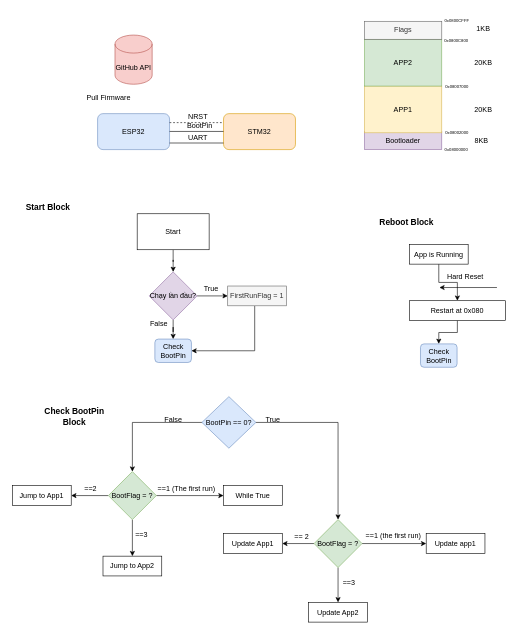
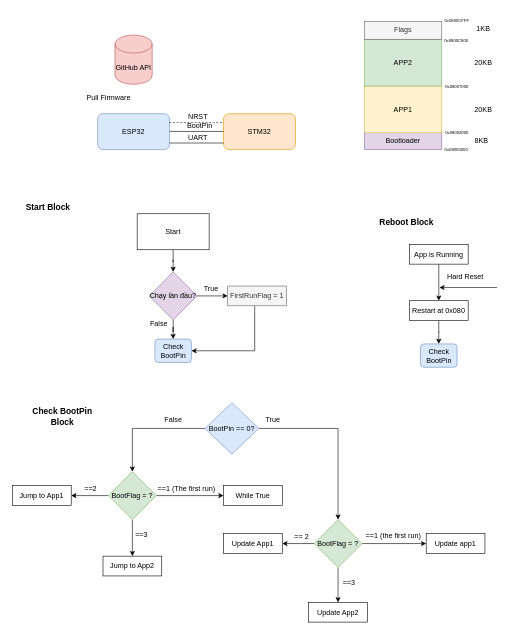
  <mxCell id="0" />
  <mxCell id="1" parent="0" />
  <mxCell id="2" value="ESP32" style="rounded=1;whiteSpace=wrap;html=1;fillColor=#dae8fc;strokeColor=#6c8ebf;" vertex="1" parent="1"><mxGeometry x="162" y="189" width="120" height="60" as="geometry" /></mxCell>
  <mxCell id="3" value="STM32" style="rounded=1;whiteSpace=wrap;html=1;fillColor=#ffe6cc;strokeColor=#d79b00;" vertex="1" parent="1"><mxGeometry x="372" y="189" width="120" height="60" as="geometry" /></mxCell>
  <mxCell id="4" value="" style="endArrow=none;html=1;rounded=0;exitX=1;exitY=0.25;exitDx=0;exitDy=0;entryX=0;entryY=0.25;entryDx=0;entryDy=0;dashed=1;" edge="1" parent="1" source="2" target="3"><mxGeometry width="50" height="50" relative="1" as="geometry"><mxPoint x="302" y="329" as="sourcePoint" /><mxPoint x="352" y="279" as="targetPoint" /></mxGeometry></mxCell>
  <mxCell id="5" value="" style="endArrow=none;html=1;rounded=0;exitX=1;exitY=0.25;exitDx=0;exitDy=0;entryX=0;entryY=0.25;entryDx=0;entryDy=0;" edge="1" parent="1"><mxGeometry width="50" height="50" relative="1" as="geometry"><mxPoint x="282" y="218.71" as="sourcePoint" /><mxPoint x="372" y="218.71" as="targetPoint" /></mxGeometry></mxCell>
  <mxCell id="6" value="NRST" style="text;html=1;align=center;verticalAlign=middle;resizable=0;points=[];autosize=1;strokeColor=none;fillColor=none;" vertex="1" parent="1"><mxGeometry x="299" y="179" width="60" height="30" as="geometry" /></mxCell>
  <mxCell id="7" value="BootPin" style="text;html=1;align=center;verticalAlign=middle;resizable=0;points=[];autosize=1;strokeColor=none;fillColor=none;" vertex="1" parent="1"><mxGeometry x="297" y="195" width="70" height="30" as="geometry" /></mxCell>
  <mxCell id="8" value="" style="endArrow=none;html=1;rounded=0;exitX=1;exitY=0.25;exitDx=0;exitDy=0;entryX=0;entryY=0.25;entryDx=0;entryDy=0;" edge="1" parent="1"><mxGeometry width="50" height="50" relative="1" as="geometry"><mxPoint x="282" y="238" as="sourcePoint" /><mxPoint x="372" y="238" as="targetPoint" /></mxGeometry></mxCell>
  <mxCell id="9" value="UART" style="text;html=1;align=center;verticalAlign=middle;resizable=0;points=[];autosize=1;strokeColor=none;fillColor=none;" vertex="1" parent="1"><mxGeometry x="304" y="217" width="50" height="26" as="geometry" /></mxCell>
  <mxCell id="10" value="Bootloader" style="rounded=0;whiteSpace=wrap;html=1;fillColor=#e1d5e7;strokeColor=#9673a6;" vertex="1" parent="1"><mxGeometry x="607" y="219" width="129" height="30" as="geometry" /></mxCell>
  <mxCell id="11" value="8KB" style="text;html=1;align=center;verticalAlign=middle;resizable=0;points=[];autosize=1;strokeColor=none;fillColor=none;" vertex="1" parent="1"><mxGeometry x="781" y="221" width="41" height="26" as="geometry" /></mxCell>
  <mxCell id="12" value="APP1" style="rounded=0;whiteSpace=wrap;html=1;fillColor=#fff2cc;strokeColor=#d6b656;" vertex="1" parent="1"><mxGeometry x="607" y="143" width="129" height="78" as="geometry" /></mxCell>
  <mxCell id="13" value="20KB" style="text;html=1;align=center;verticalAlign=middle;resizable=0;points=[];autosize=1;strokeColor=none;fillColor=none;" vertex="1" parent="1"><mxGeometry x="781" y="169" width="47" height="26" as="geometry" /></mxCell>
  <mxCell id="14" value="APP2" style="rounded=0;whiteSpace=wrap;html=1;fillColor=#d5e8d4;strokeColor=#82b366;" vertex="1" parent="1"><mxGeometry x="607" y="65" width="129" height="78" as="geometry" /></mxCell>
  <mxCell id="15" value="20KB" style="text;html=1;align=center;verticalAlign=middle;resizable=0;points=[];autosize=1;strokeColor=none;fillColor=none;" vertex="1" parent="1"><mxGeometry x="781" y="91" width="47" height="26" as="geometry" /></mxCell>
  <mxCell id="16" value="Flags" style="rounded=0;whiteSpace=wrap;html=1;fillColor=#f5f5f5;fontColor=#333333;strokeColor=#666666;" vertex="1" parent="1"><mxGeometry x="607" y="35" width="129" height="30" as="geometry" /></mxCell>
  <mxCell id="17" value="&lt;font style=&quot;font-size: 7px;&quot;&gt;0x08000000&lt;/font&gt;" style="text;html=1;align=center;verticalAlign=middle;resizable=0;points=[];autosize=1;strokeColor=none;fillColor=none;" vertex="1" parent="1"><mxGeometry x="731" y="234" width="57" height="26" as="geometry" /></mxCell>
  <mxCell id="18" value="1KB" style="text;html=1;align=center;verticalAlign=middle;resizable=0;points=[];autosize=1;strokeColor=none;fillColor=none;" vertex="1" parent="1"><mxGeometry x="784" y="35" width="41" height="26" as="geometry" /></mxCell>
  <mxCell id="19" value="&lt;font style=&quot;font-size: 7px;&quot;&gt;0x08002000&lt;/font&gt;" style="text;html=1;align=center;verticalAlign=middle;resizable=0;points=[];autosize=1;strokeColor=none;fillColor=none;" vertex="1" parent="1"><mxGeometry x="732" y="206" width="57" height="26" as="geometry" /></mxCell>
  <mxCell id="20" value="&lt;font style=&quot;font-size: 7px;&quot;&gt;0x08007000&lt;/font&gt;" style="text;html=1;align=center;verticalAlign=middle;resizable=0;points=[];autosize=1;strokeColor=none;fillColor=none;" vertex="1" parent="1"><mxGeometry x="732" y="130" width="57" height="26" as="geometry" /></mxCell>
  <mxCell id="21" value="&lt;font style=&quot;font-size: 7px;&quot;&gt;0x0800C800&lt;/font&gt;" style="text;html=1;align=center;verticalAlign=middle;resizable=0;points=[];autosize=1;strokeColor=none;fillColor=none;" vertex="1" parent="1"><mxGeometry x="731" y="53" width="58" height="26" as="geometry" /></mxCell>
  <mxCell id="22" style="edgeStyle=orthogonalEdgeStyle;rounded=0;orthogonalLoop=1;jettySize=auto;html=1;entryX=0.5;entryY=0;entryDx=0;entryDy=0;" edge="1" parent="1" source="23" target="26"><mxGeometry relative="1" as="geometry" /></mxCell>
  <mxCell id="23" value="Start" style="rounded=0;whiteSpace=wrap;html=1;" vertex="1" parent="1"><mxGeometry x="228" y="356" width="120" height="60" as="geometry" /></mxCell>
  <mxCell id="24" style="edgeStyle=orthogonalEdgeStyle;rounded=0;orthogonalLoop=1;jettySize=auto;html=1;" edge="1" parent="1" source="26" target="28"><mxGeometry relative="1" as="geometry" /></mxCell>
  <mxCell id="25" style="edgeStyle=orthogonalEdgeStyle;rounded=0;orthogonalLoop=1;jettySize=auto;html=1;" edge="1" parent="1" source="26" target="31"><mxGeometry relative="1" as="geometry" /></mxCell>
  <mxCell id="26" value="Chạy lần đầu?" style="rhombus;whiteSpace=wrap;html=1;fillColor=#e1d5e7;strokeColor=#9673a6;" vertex="1" parent="1"><mxGeometry x="248" y="453" width="80" height="80" as="geometry" /></mxCell>
  <mxCell id="27" style="edgeStyle=orthogonalEdgeStyle;rounded=0;orthogonalLoop=1;jettySize=auto;html=1;entryX=1;entryY=0.5;entryDx=0;entryDy=0;" edge="1" parent="1" source="28" target="31"><mxGeometry relative="1" as="geometry"><Array as="points"><mxPoint x="424" y="585" /></Array></mxGeometry></mxCell>
  <mxCell id="28" value="FirstRunFlag = 1" style="rounded=0;whiteSpace=wrap;html=1;fillColor=#f5f5f5;fontColor=#333333;strokeColor=#666666;" vertex="1" parent="1"><mxGeometry x="379" y="476.5" width="98" height="33" as="geometry" /></mxCell>
  <mxCell id="29" value="True" style="text;html=1;align=center;verticalAlign=middle;resizable=0;points=[];autosize=1;strokeColor=none;fillColor=none;" vertex="1" parent="1"><mxGeometry x="330" y="469" width="42" height="26" as="geometry" /></mxCell>
  <mxCell id="30" value="False" style="text;html=1;align=center;verticalAlign=middle;resizable=0;points=[];autosize=1;strokeColor=none;fillColor=none;" vertex="1" parent="1"><mxGeometry x="240" y="527" width="47" height="26" as="geometry" /></mxCell>
  <mxCell id="31" value="Check BootPin" style="rounded=1;whiteSpace=wrap;html=1;fillColor=#dae8fc;strokeColor=#6c8ebf;" vertex="1" parent="1"><mxGeometry x="257.5" y="565" width="61" height="39" as="geometry" /></mxCell>
  <mxCell id="32" value="&lt;b&gt;&lt;font style=&quot;font-size: 14px;&quot;&gt;Start Block&lt;/font&gt;&lt;/b&gt;" style="text;html=1;align=center;verticalAlign=middle;resizable=0;points=[];autosize=1;strokeColor=none;fillColor=none;" vertex="1" parent="1"><mxGeometry x="33" y="331" width="92" height="29" as="geometry" /></mxCell>
- <mxCell id="33" value="&lt;b&gt;&lt;font style=&quot;font-size: 14px;&quot;&gt;Check BootPin &lt;br&gt;Block&lt;/font&gt;&lt;/b&gt;" style="text;html=1;align=center;verticalAlign=middle;resizable=0;points=[];autosize=1;strokeColor=none;fillColor=none;" vertex="1" parent="1"><mxGeometry x="64" y="671" width="118" height="46" as="geometry" /></mxCell>
+ <mxCell id="33" value="&lt;b&gt;&lt;font style=&quot;font-size: 14px;&quot;&gt;Check BootPin &lt;br&gt;Block&lt;/font&gt;&lt;/b&gt;" style="text;html=1;align=center;verticalAlign=middle;resizable=0;points=[];autosize=1;strokeColor=none;fillColor=none;" vertex="1" parent="1"><mxGeometry x="44" y="671" width="118" height="46" as="geometry" /></mxCell>
  <mxCell id="34" style="edgeStyle=orthogonalEdgeStyle;rounded=0;orthogonalLoop=1;jettySize=auto;html=1;entryX=0.5;entryY=0;entryDx=0;entryDy=0;" edge="1" parent="1" source="36" target="41"><mxGeometry relative="1" as="geometry"><mxPoint x="498" y="805" as="targetPoint" /></mxGeometry></mxCell>
  <mxCell id="35" style="edgeStyle=orthogonalEdgeStyle;rounded=0;orthogonalLoop=1;jettySize=auto;html=1;entryX=0.5;entryY=0;entryDx=0;entryDy=0;" edge="1" parent="1" source="36" target="51"><mxGeometry relative="1" as="geometry"><mxPoint x="178.333" y="779.167" as="targetPoint" /></mxGeometry></mxCell>
- <mxCell id="36" value="BootPin == 0?" style="rhombus;whiteSpace=wrap;html=1;fillColor=#dae8fc;strokeColor=#6c8ebf;" vertex="1" parent="1"><mxGeometry x="336" y="661" width="90" height="86" as="geometry" /></mxCell>
+ <mxCell id="36" value="BootPin == 0?" style="rhombus;whiteSpace=wrap;html=1;fillColor=#dae8fc;strokeColor=#6c8ebf;" vertex="1" parent="1"><mxGeometry x="341" y="671" width="90" height="86" as="geometry" /></mxCell>
  <mxCell id="37" value="True" style="text;html=1;align=center;verticalAlign=middle;resizable=0;points=[];autosize=1;strokeColor=none;fillColor=none;" vertex="1" parent="1"><mxGeometry x="433" y="687" width="42" height="26" as="geometry" /></mxCell>
  <mxCell id="38" style="edgeStyle=orthogonalEdgeStyle;rounded=0;orthogonalLoop=1;jettySize=auto;html=1;" edge="1" parent="1" source="41" target="42"><mxGeometry relative="1" as="geometry" /></mxCell>
  <mxCell id="39" value="" style="edgeStyle=orthogonalEdgeStyle;rounded=0;orthogonalLoop=1;jettySize=auto;html=1;" edge="1" parent="1" source="41" target="44"><mxGeometry relative="1" as="geometry" /></mxCell>
  <mxCell id="40" style="edgeStyle=orthogonalEdgeStyle;rounded=0;orthogonalLoop=1;jettySize=auto;html=1;" edge="1" parent="1" source="41" target="46"><mxGeometry relative="1" as="geometry" /></mxCell>
  <mxCell id="41" value="BootFlag = ?" style="rhombus;whiteSpace=wrap;html=1;fillColor=#d5e8d4;strokeColor=#82b366;" vertex="1" parent="1"><mxGeometry x="523" y="866" width="80" height="80" as="geometry" /></mxCell>
  <mxCell id="42" value="Update App1" style="rounded=0;whiteSpace=wrap;html=1;" vertex="1" parent="1"><mxGeometry x="372" y="889.5" width="98" height="33" as="geometry" /></mxCell>
  <mxCell id="43" value="== 2" style="text;html=1;align=center;verticalAlign=middle;resizable=0;points=[];autosize=1;strokeColor=none;fillColor=none;" vertex="1" parent="1"><mxGeometry x="481" y="882" width="42" height="26" as="geometry" /></mxCell>
  <mxCell id="44" value="Update App2" style="rounded=0;whiteSpace=wrap;html=1;" vertex="1" parent="1"><mxGeometry x="514" y="1004" width="98" height="33" as="geometry" /></mxCell>
  <mxCell id="45" value="==3" style="text;html=1;align=center;verticalAlign=middle;resizable=0;points=[];autosize=1;strokeColor=none;fillColor=none;" vertex="1" parent="1"><mxGeometry x="561" y="959" width="39" height="26" as="geometry" /></mxCell>
  <mxCell id="46" value="Update app1" style="rounded=0;whiteSpace=wrap;html=1;" vertex="1" parent="1"><mxGeometry x="710" y="889.5" width="98" height="33" as="geometry" /></mxCell>
  <mxCell id="47" value="==1 (the first run)" style="text;html=1;align=center;verticalAlign=middle;resizable=0;points=[];autosize=1;strokeColor=none;fillColor=none;" vertex="1" parent="1"><mxGeometry x="600" y="880" width="110" height="26" as="geometry" /></mxCell>
  <mxCell id="48" style="edgeStyle=orthogonalEdgeStyle;rounded=0;orthogonalLoop=1;jettySize=auto;html=1;" edge="1" parent="1" source="51" target="53"><mxGeometry relative="1" as="geometry" /></mxCell>
  <mxCell id="49" style="edgeStyle=orthogonalEdgeStyle;rounded=0;orthogonalLoop=1;jettySize=auto;html=1;" edge="1" parent="1" source="51" target="55"><mxGeometry relative="1" as="geometry" /></mxCell>
  <mxCell id="50" style="edgeStyle=orthogonalEdgeStyle;rounded=0;orthogonalLoop=1;jettySize=auto;html=1;entryX=0;entryY=0.5;entryDx=0;entryDy=0;" edge="1" parent="1" source="51" target="57"><mxGeometry relative="1" as="geometry" /></mxCell>
  <mxCell id="51" value="BootFlag = ?" style="rhombus;whiteSpace=wrap;html=1;fillColor=#d5e8d4;strokeColor=#82b366;" vertex="1" parent="1"><mxGeometry x="180" y="786" width="80" height="80" as="geometry" /></mxCell>
  <mxCell id="52" value="False" style="text;html=1;align=center;verticalAlign=middle;resizable=0;points=[];autosize=1;strokeColor=none;fillColor=none;" vertex="1" parent="1"><mxGeometry x="264.5" y="687" width="47" height="26" as="geometry" /></mxCell>
  <mxCell id="53" value="Jump to App1" style="rounded=0;whiteSpace=wrap;html=1;" vertex="1" parent="1"><mxGeometry x="20" y="809.5" width="98" height="33" as="geometry" /></mxCell>
  <mxCell id="54" value="==2" style="text;html=1;align=center;verticalAlign=middle;resizable=0;points=[];autosize=1;strokeColor=none;fillColor=none;" vertex="1" parent="1"><mxGeometry x="130" y="802" width="39" height="26" as="geometry" /></mxCell>
  <mxCell id="55" value="Jump to App2" style="rounded=0;whiteSpace=wrap;html=1;" vertex="1" parent="1"><mxGeometry x="171" y="927" width="98" height="33" as="geometry" /></mxCell>
  <mxCell id="56" value="==3" style="text;html=1;align=center;verticalAlign=middle;resizable=0;points=[];autosize=1;strokeColor=none;fillColor=none;" vertex="1" parent="1"><mxGeometry x="215" y="879" width="39" height="26" as="geometry" /></mxCell>
  <mxCell id="57" value="While True" style="rounded=0;whiteSpace=wrap;html=1;" vertex="1" parent="1"><mxGeometry x="372" y="809.5" width="98" height="33" as="geometry" /></mxCell>
  <mxCell id="58" value="==1 (The first run)" style="text;html=1;align=center;verticalAlign=middle;resizable=0;points=[];autosize=1;strokeColor=none;fillColor=none;" vertex="1" parent="1"><mxGeometry x="253" y="802" width="114" height="26" as="geometry" /></mxCell>
  <mxCell id="59" value="&lt;span style=&quot;font-size: 14px;&quot;&gt;&lt;b&gt;Reboot Block&lt;/b&gt;&lt;/span&gt;" style="text;html=1;align=center;verticalAlign=middle;resizable=0;points=[];autosize=1;strokeColor=none;fillColor=none;" vertex="1" parent="1"><mxGeometry x="623" y="356" width="108" height="29" as="geometry" /></mxCell>
  <mxCell id="60" style="edgeStyle=orthogonalEdgeStyle;rounded=0;orthogonalLoop=1;jettySize=auto;html=1;entryX=0.5;entryY=0;entryDx=0;entryDy=0;" edge="1" parent="1" source="61" target="63"><mxGeometry relative="1" as="geometry" /></mxCell>
  <mxCell id="61" value="App is Running" style="rounded=0;whiteSpace=wrap;html=1;" vertex="1" parent="1"><mxGeometry x="682" y="407" width="98" height="33" as="geometry" /></mxCell>
  <mxCell id="62" style="edgeStyle=orthogonalEdgeStyle;rounded=0;orthogonalLoop=1;jettySize=auto;html=1;entryX=0.5;entryY=0;entryDx=0;entryDy=0;" edge="1" parent="1" source="63" target="66"><mxGeometry relative="1" as="geometry" /></mxCell>
- <mxCell id="63" value="Restart at 0x080" style="rounded=0;whiteSpace=wrap;html=1;" vertex="1" parent="1"><mxGeometry x="682" y="501" width="160" height="33" as="geometry" /></mxCell>
+ <mxCell id="63" value="Restart at 0x080" style="rounded=0;whiteSpace=wrap;html=1;" vertex="1" parent="1"><mxGeometry x="682" y="501" width="98" height="33" as="geometry" /></mxCell>
  <mxCell id="64" value="Hard Reset" style="text;html=1;align=center;verticalAlign=middle;resizable=0;points=[];autosize=1;strokeColor=none;fillColor=none;" vertex="1" parent="1"><mxGeometry x="735" y="448" width="79" height="26" as="geometry" /></mxCell>
  <mxCell id="65" value="" style="endArrow=classic;html=1;rounded=0;" edge="1" parent="1"><mxGeometry width="50" height="50" relative="1" as="geometry"><mxPoint x="828" y="479" as="sourcePoint" /><mxPoint x="732" y="479" as="targetPoint" /></mxGeometry></mxCell>
  <mxCell id="66" value="Check BootPin" style="rounded=1;whiteSpace=wrap;html=1;fillColor=#dae8fc;strokeColor=#6c8ebf;" vertex="1" parent="1"><mxGeometry x="700.5" y="573" width="61" height="39" as="geometry" /></mxCell>
  <mxCell id="67" value="GitHub API" style="shape=cylinder3;whiteSpace=wrap;html=1;boundedLbl=1;backgroundOutline=1;size=15;fillColor=#f8cecc;strokeColor=#b85450;" vertex="1" parent="1"><mxGeometry x="191" y="58" width="62" height="82" as="geometry" /></mxCell>
  <mxCell id="68" value="Pull Firmware" style="text;html=1;align=center;verticalAlign=middle;resizable=0;points=[];autosize=1;strokeColor=none;fillColor=none;" vertex="1" parent="1"><mxGeometry x="134" y="149" width="91" height="26" as="geometry" /></mxCell>
  <mxCell id="69" value="&lt;font style=&quot;font-size: 7px;&quot;&gt;0x0800CFFF&lt;/font&gt;" style="text;html=1;align=center;verticalAlign=middle;resizable=0;points=[];autosize=1;strokeColor=none;fillColor=none;" vertex="1" parent="1"><mxGeometry x="731" y="20" width="59" height="26" as="geometry" /></mxCell>
